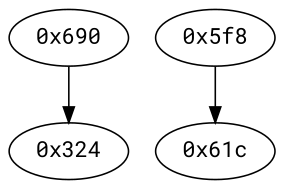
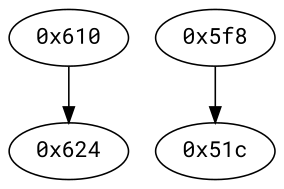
  strict digraph {
    fontname="Roboto Mono"
    node [fontname="Roboto Mono"]
    edge [fontname="Roboto Mono"]
-   "0x624" [opcode="[u'bl', u'mov', u'pop']" label="0x324"]
-   "0x610" [opcode="[u'ldr', u'add', u'b']" label="0x690"]
+   "0x624" [opcode="[u'bl', u'mov', u'pop']"]
+   "0x610" [opcode="[u'ldr', u'add', u'b']"]
    "0x5f8" [opcode="[u'push', u'mov', u'ldr', u'ldrb', u'cmp', u'b']"]
-   "0x61c" [opcode="[u'ldr', u'add']"]
+   "0x61c" [opcode="[u'ldr', u'add']" label="0x51c"]
    "0x610" -> "0x624"
    "0x5f8" -> "0x61c"
  }
